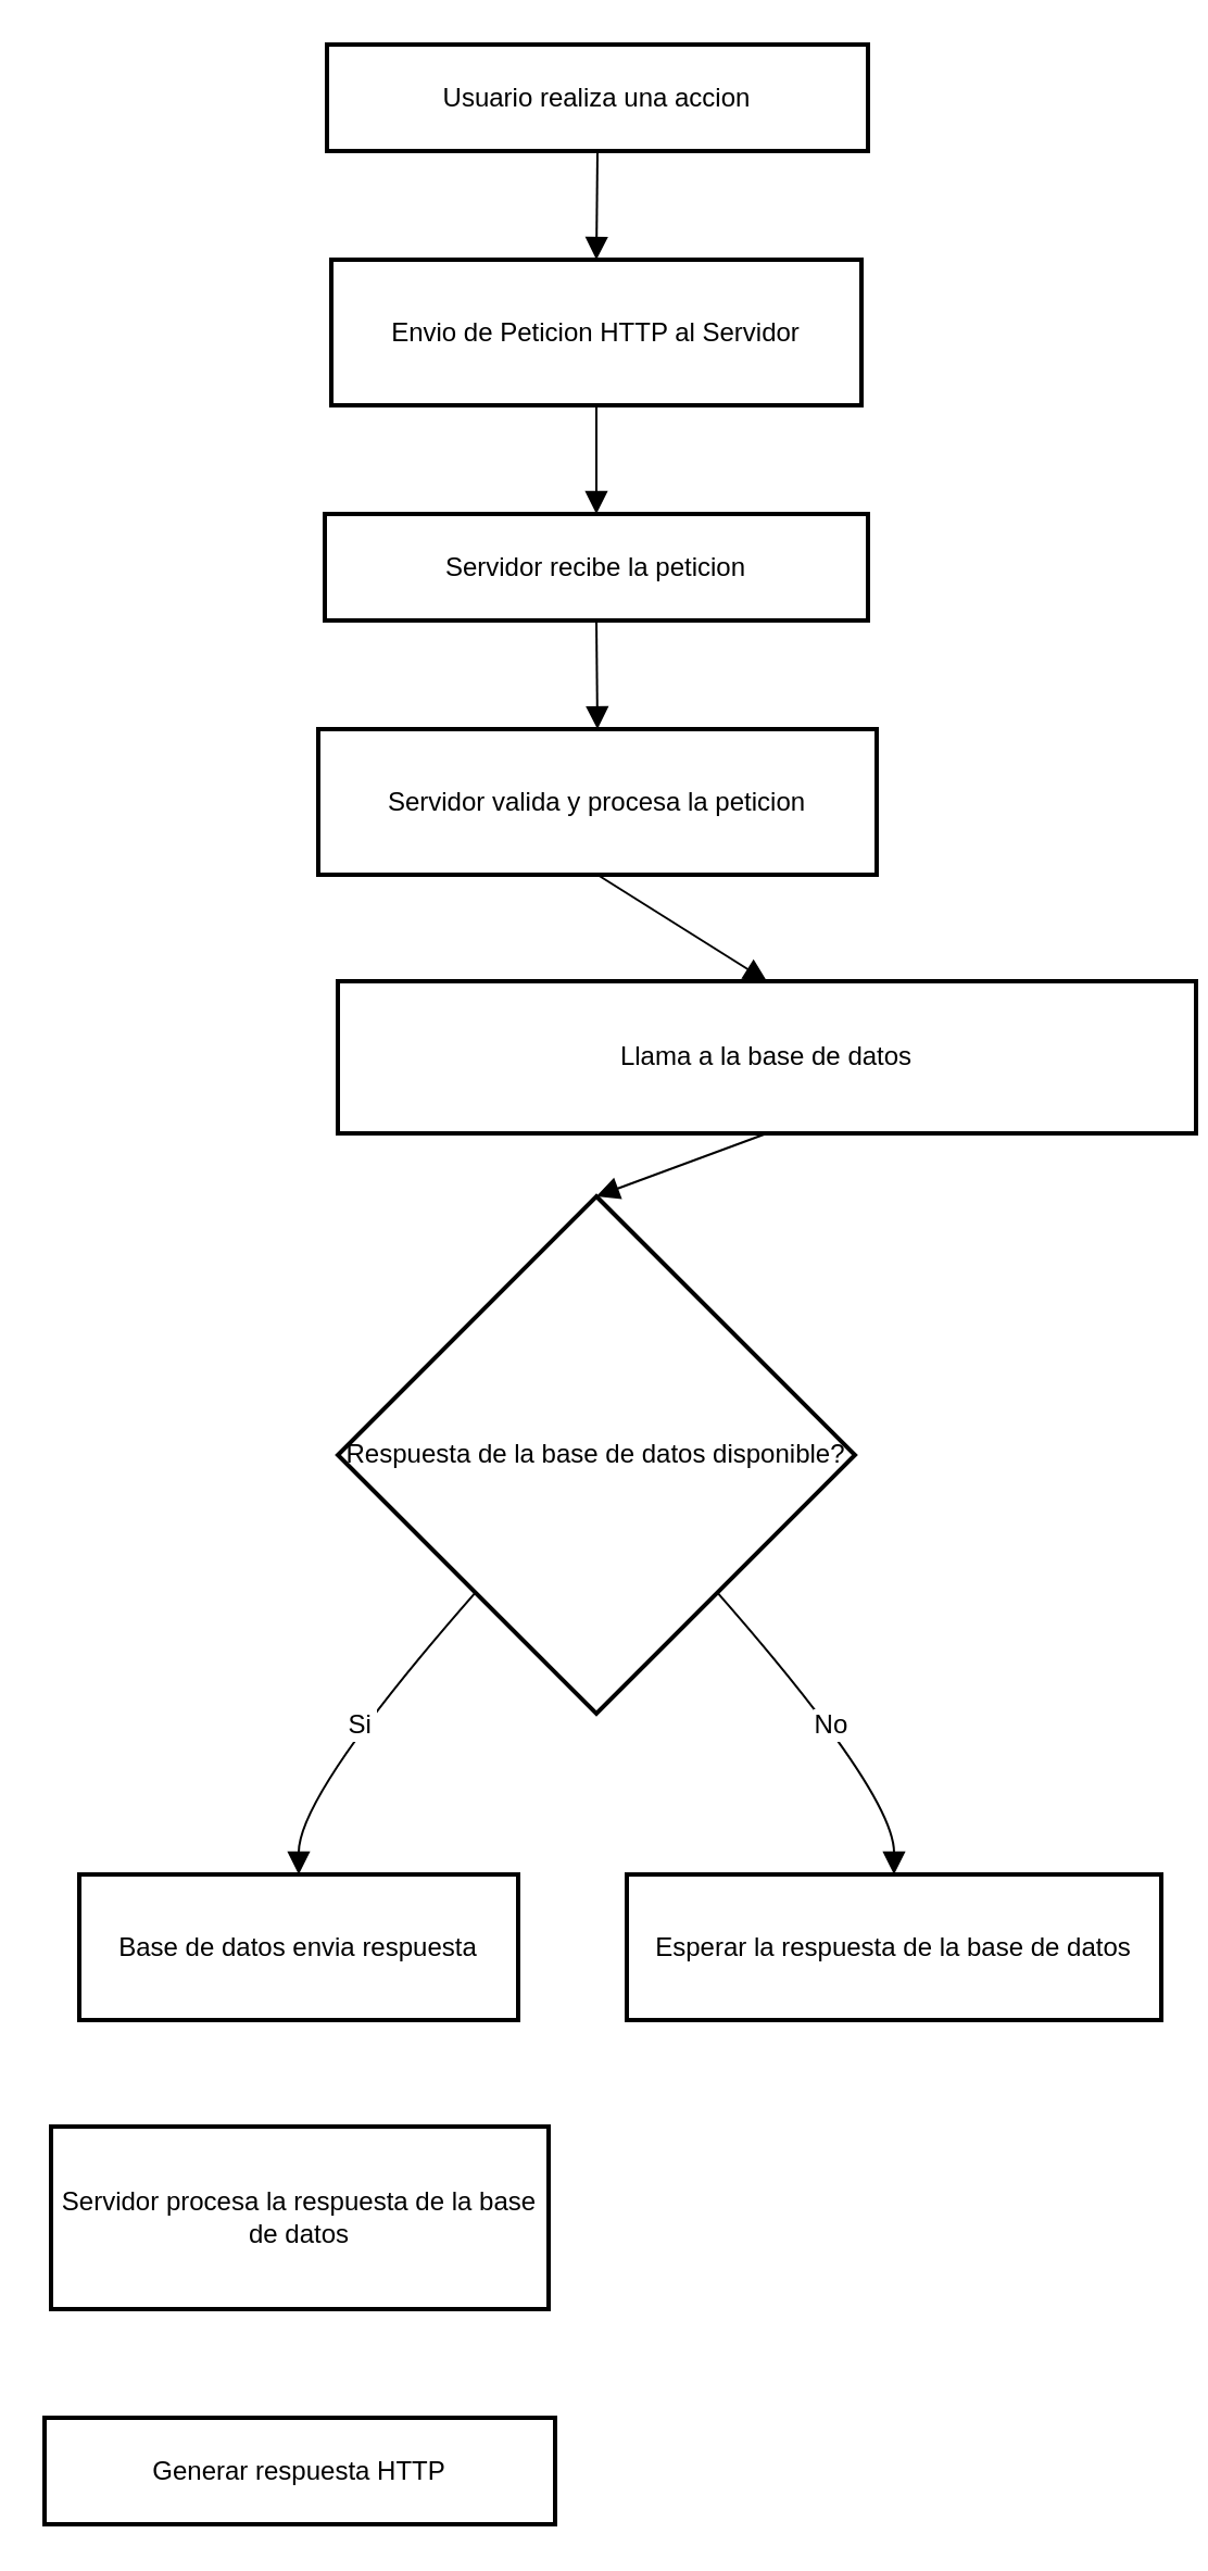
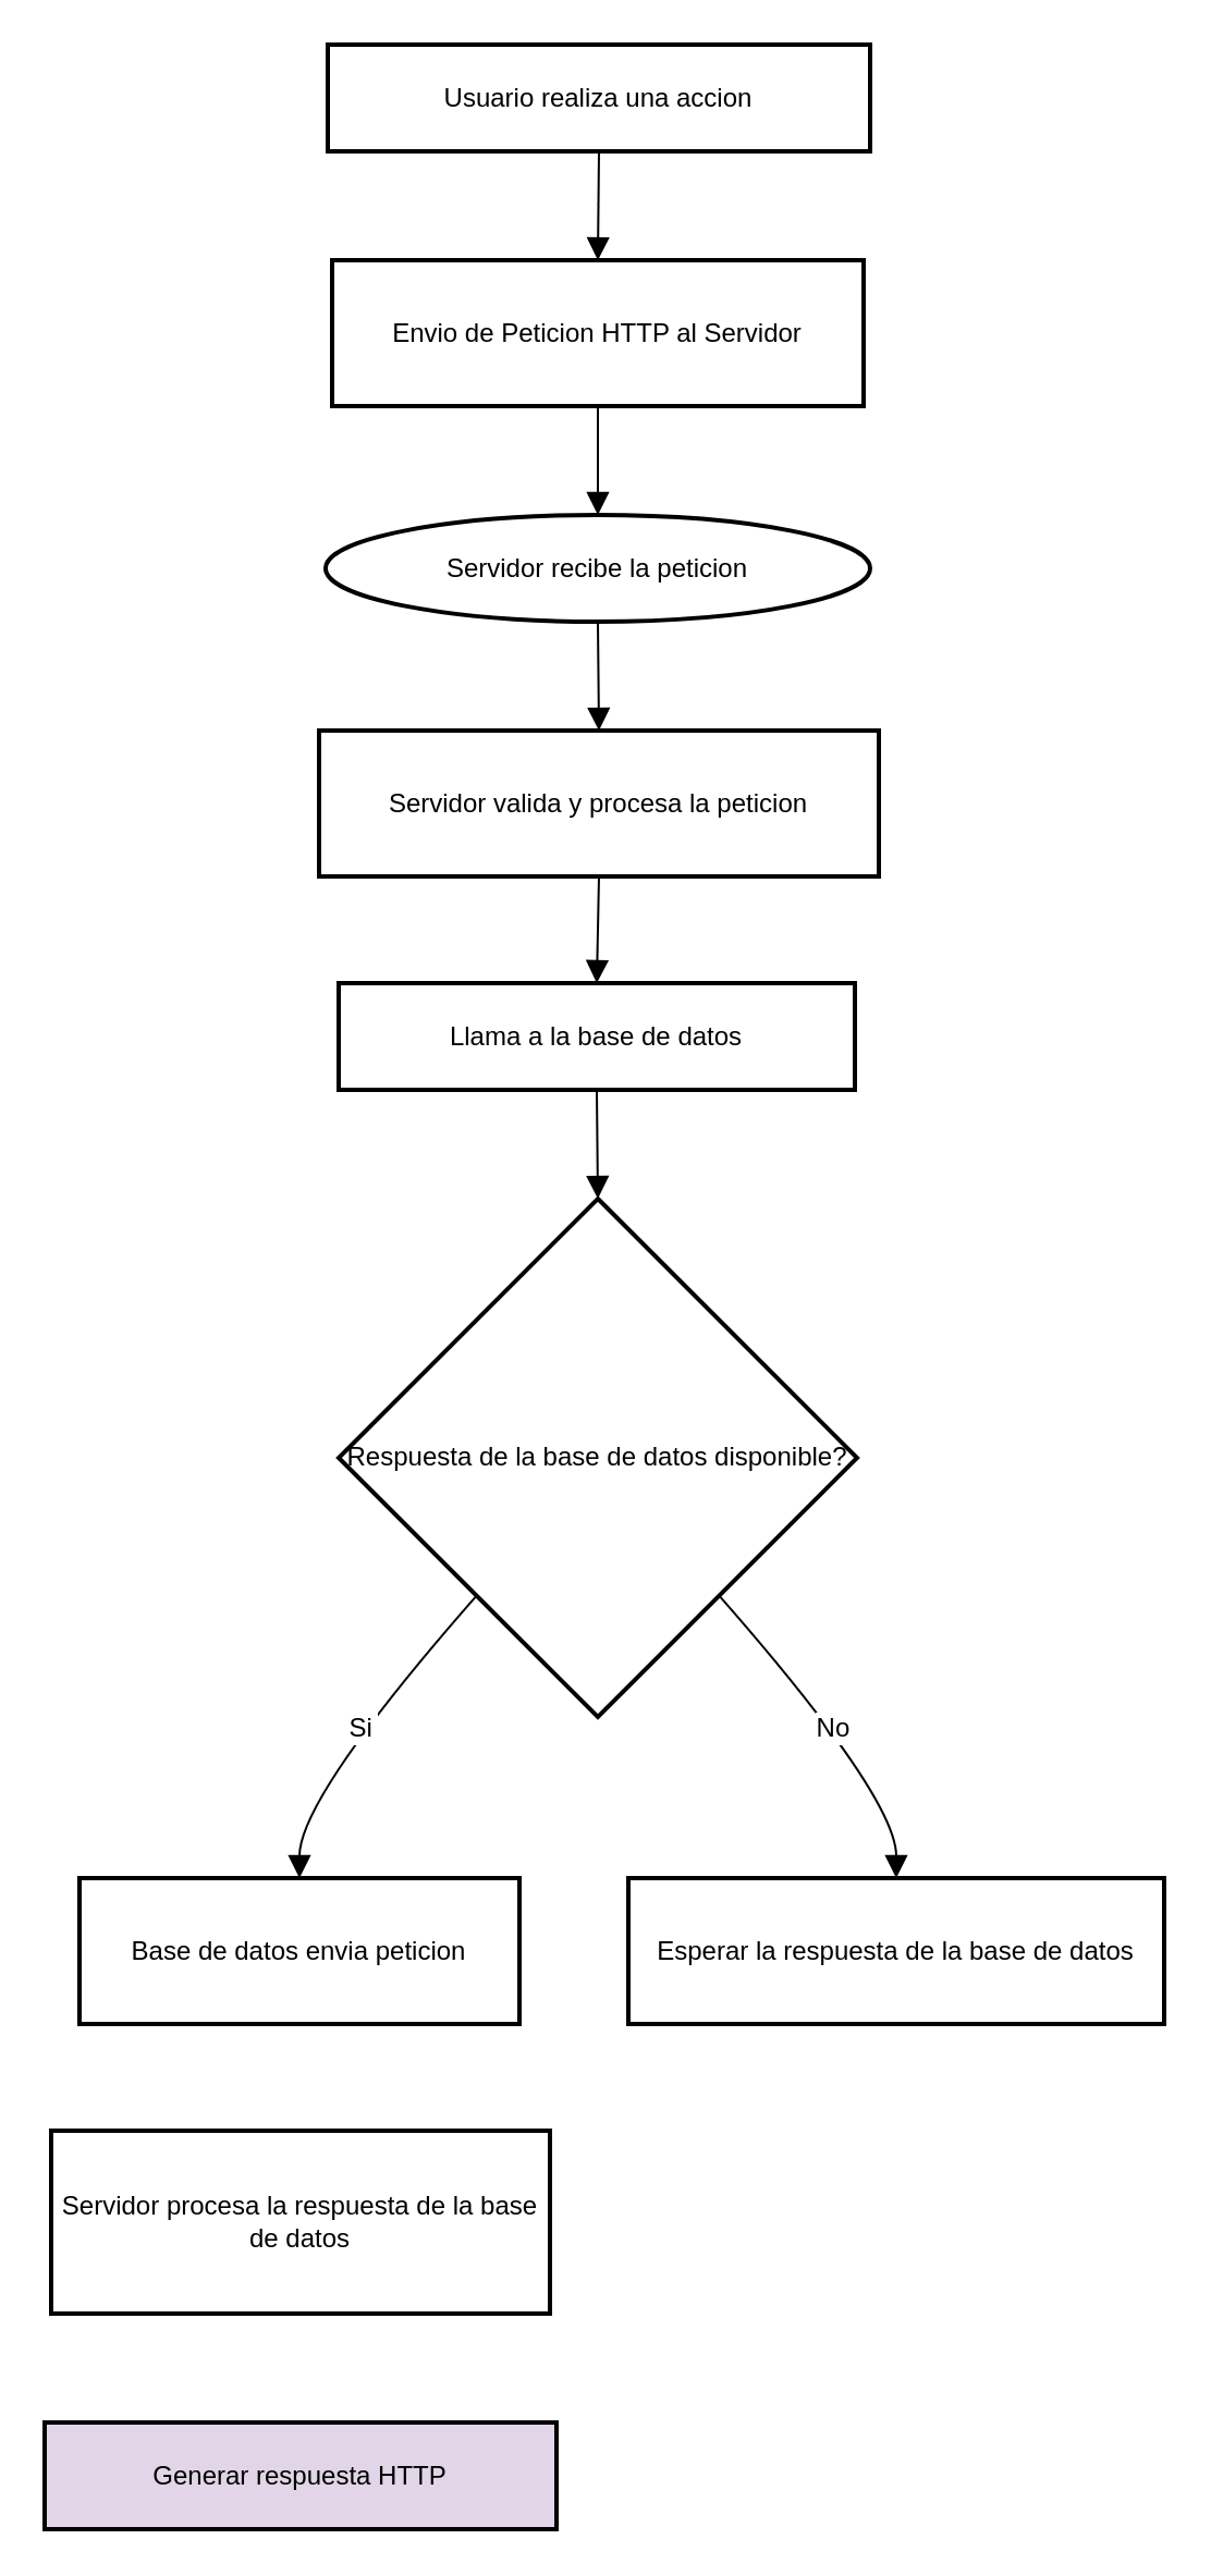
  <mxCell id="0" />
  <mxCell id="1" parent="0" />
  <mxCell id="2" value="Usuario realiza una accion" style="whiteSpace=wrap;strokeWidth=2;" vertex="1" parent="1"><mxGeometry x="150" y="20" width="249" height="49" as="geometry" /></mxCell>
  <mxCell id="3" value="Envio de Peticion HTTP al Servidor" style="whiteSpace=wrap;strokeWidth=2;" vertex="1" parent="1"><mxGeometry x="152" y="119" width="244" height="67" as="geometry" /></mxCell>
- <mxCell id="4" value="Servidor recibe la peticion" style="whiteSpace=wrap;strokeWidth=2;" vertex="1" parent="1"><mxGeometry x="149" y="236" width="250" height="49" as="geometry" /></mxCell>
+ <mxCell id="4" value="Servidor recibe la peticion" style="ellipse;whiteSpace=wrap;strokeWidth=2;" vertex="1" parent="1"><mxGeometry x="149" y="236" width="250" height="49" as="geometry" /></mxCell>
  <mxCell id="5" value="Servidor valida y procesa la peticion" style="whiteSpace=wrap;strokeWidth=2;" vertex="1" parent="1"><mxGeometry x="146" y="335" width="257" height="67" as="geometry" /></mxCell>
- <mxCell id="6" value="Llama a la base de datos" style="whiteSpace=wrap;strokeWidth=2;" vertex="1" parent="1"><mxGeometry x="155" y="451" width="395" height="70" as="geometry" /></mxCell>
+ <mxCell id="6" value="Llama a la base de datos" style="whiteSpace=wrap;strokeWidth=2;" vertex="1" parent="1"><mxGeometry x="155" y="451" width="237" height="49" as="geometry" /></mxCell>
  <mxCell id="7" value="Respuesta de la base de datos disponible?" style="rhombus;strokeWidth=2;whiteSpace=wrap;" vertex="1" parent="1"><mxGeometry x="155" y="550" width="238" height="238" as="geometry" /></mxCell>
- <mxCell id="8" value="Base de datos envia respuesta" style="whiteSpace=wrap;strokeWidth=2;" vertex="1" parent="1"><mxGeometry x="36" y="862" width="202" height="67" as="geometry" /></mxCell>
+ <mxCell id="8" value="Base de datos envia peticion" style="whiteSpace=wrap;strokeWidth=2;" vertex="1" parent="1"><mxGeometry x="36" y="862" width="202" height="67" as="geometry" /></mxCell>
  <mxCell id="9" value="Esperar la respuesta de la base de datos" style="whiteSpace=wrap;strokeWidth=2;" vertex="1" parent="1"><mxGeometry x="288" y="862" width="246" height="67" as="geometry" /></mxCell>
  <mxCell id="10" value="Servidor procesa la respuesta de la base de datos" style="whiteSpace=wrap;strokeWidth=2;" vertex="1" parent="1"><mxGeometry x="23" y="978" width="229" height="84" as="geometry" /></mxCell>
- <mxCell id="11" value="Generar respuesta HTTP" style="whiteSpace=wrap;strokeWidth=2;" vertex="1" parent="1"><mxGeometry x="20" y="1112" width="235" height="49" as="geometry" /></mxCell>
+ <mxCell id="11" value="Generar respuesta HTTP" style="whiteSpace=wrap;strokeWidth=2;fillColor=#e1d5e7;" vertex="1" parent="1"><mxGeometry x="20" y="1112" width="235" height="49" as="geometry" /></mxCell>
  <mxCell id="12" value="" style="curved=1;startArrow=none;endArrow=block;exitX=0.5;exitY=1;entryX=0.5;entryY=0;rounded=0;fontSize=12;startSize=8;endSize=8;" edge="1" parent="1" source="2" target="3"><mxGeometry relative="1" as="geometry"><Array as="points" /></mxGeometry></mxCell>
  <mxCell id="13" value="" style="curved=1;startArrow=none;endArrow=block;exitX=0.5;exitY=0.99;entryX=0.5;entryY=-0.01;rounded=0;fontSize=12;startSize=8;endSize=8;" edge="1" parent="1" source="3" target="4"><mxGeometry relative="1" as="geometry"><Array as="points" /></mxGeometry></mxCell>
  <mxCell id="14" value="" style="curved=1;startArrow=none;endArrow=block;exitX=0.5;exitY=0.99;entryX=0.5;entryY=-0.01;rounded=0;fontSize=12;startSize=8;endSize=8;" edge="1" parent="1" source="4" target="5"><mxGeometry relative="1" as="geometry"><Array as="points" /></mxGeometry></mxCell>
  <mxCell id="15" value="" style="curved=1;startArrow=none;endArrow=block;exitX=0.5;exitY=0.99;entryX=0.5;entryY=0;rounded=0;fontSize=12;startSize=8;endSize=8;" edge="1" parent="1" source="5" target="6"><mxGeometry relative="1" as="geometry"><Array as="points" /></mxGeometry></mxCell>
  <mxCell id="16" value="" style="curved=1;startArrow=none;endArrow=block;exitX=0.5;exitY=1;entryX=0.5;entryY=0;rounded=0;fontSize=12;startSize=8;endSize=8;" edge="1" parent="1" source="6" target="7"><mxGeometry relative="1" as="geometry"><Array as="points" /></mxGeometry></mxCell>
  <mxCell id="17" value="Si" style="curved=1;startArrow=none;endArrow=block;exitX=0.06;exitY=1;entryX=0.5;entryY=-0.01;rounded=0;fontSize=12;startSize=8;endSize=8;" edge="1" parent="1" source="7" target="8"><mxGeometry relative="1" as="geometry"><Array as="points"><mxPoint x="137" y="825" /></Array></mxGeometry></mxCell>
  <mxCell id="18" value="No" style="curved=1;startArrow=none;endArrow=block;exitX=0.94;exitY=1;entryX=0.5;entryY=-0.01;rounded=0;fontSize=12;startSize=8;endSize=8;" edge="1" parent="1" source="7" target="9"><mxGeometry relative="1" as="geometry"><Array as="points"><mxPoint x="411" y="825" /></Array></mxGeometry></mxCell>
